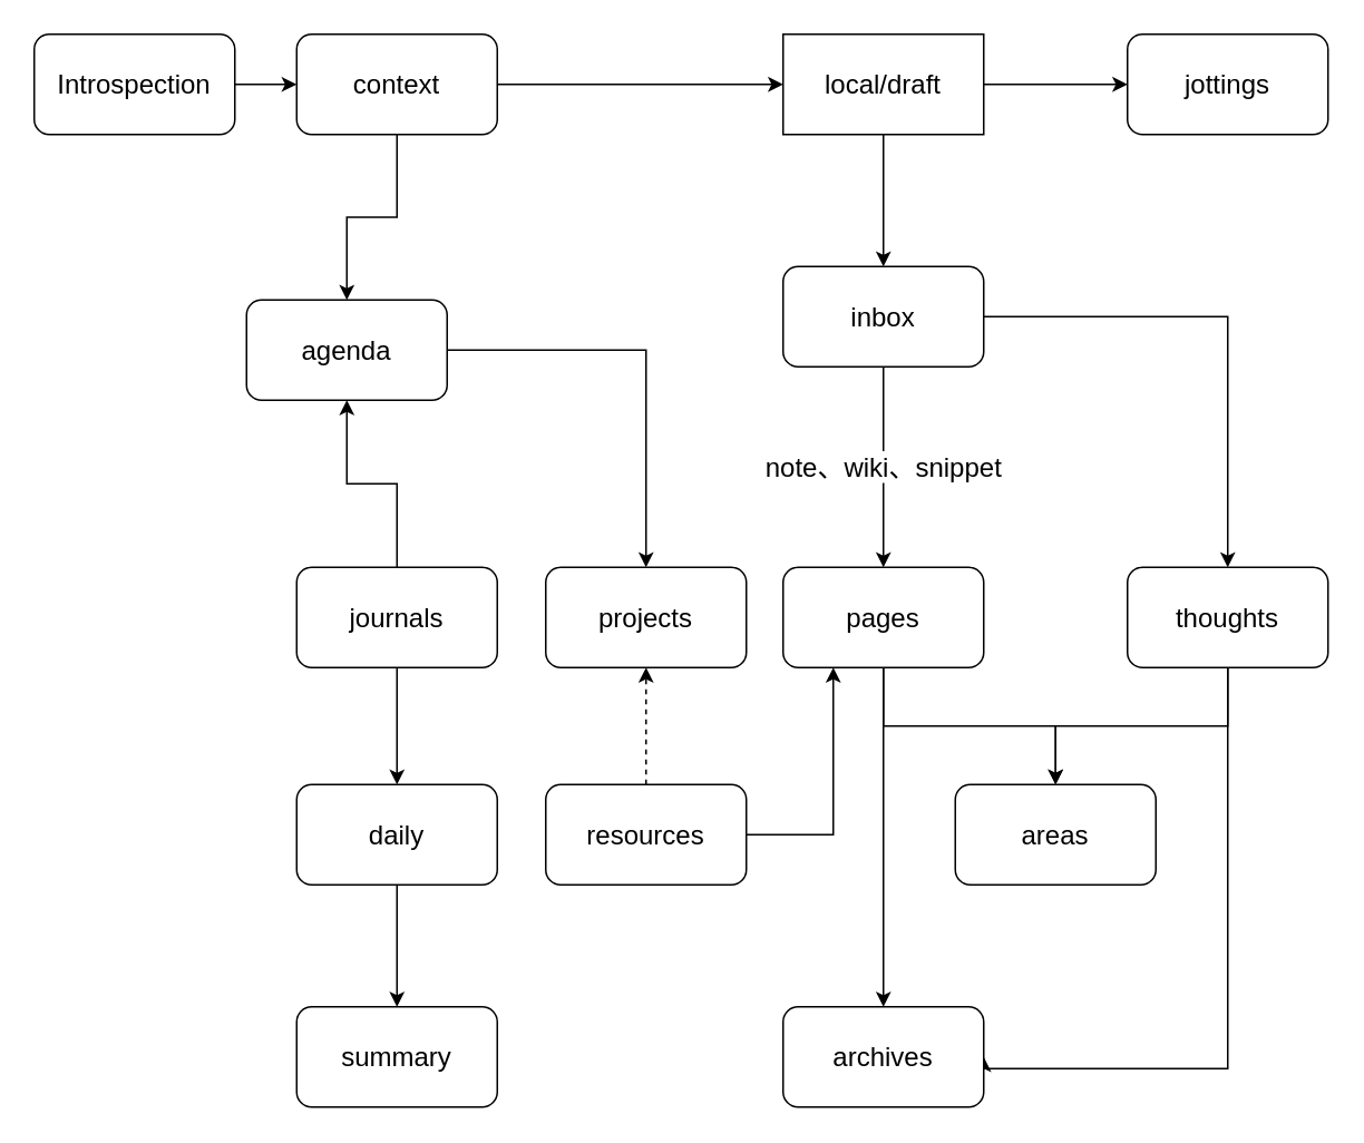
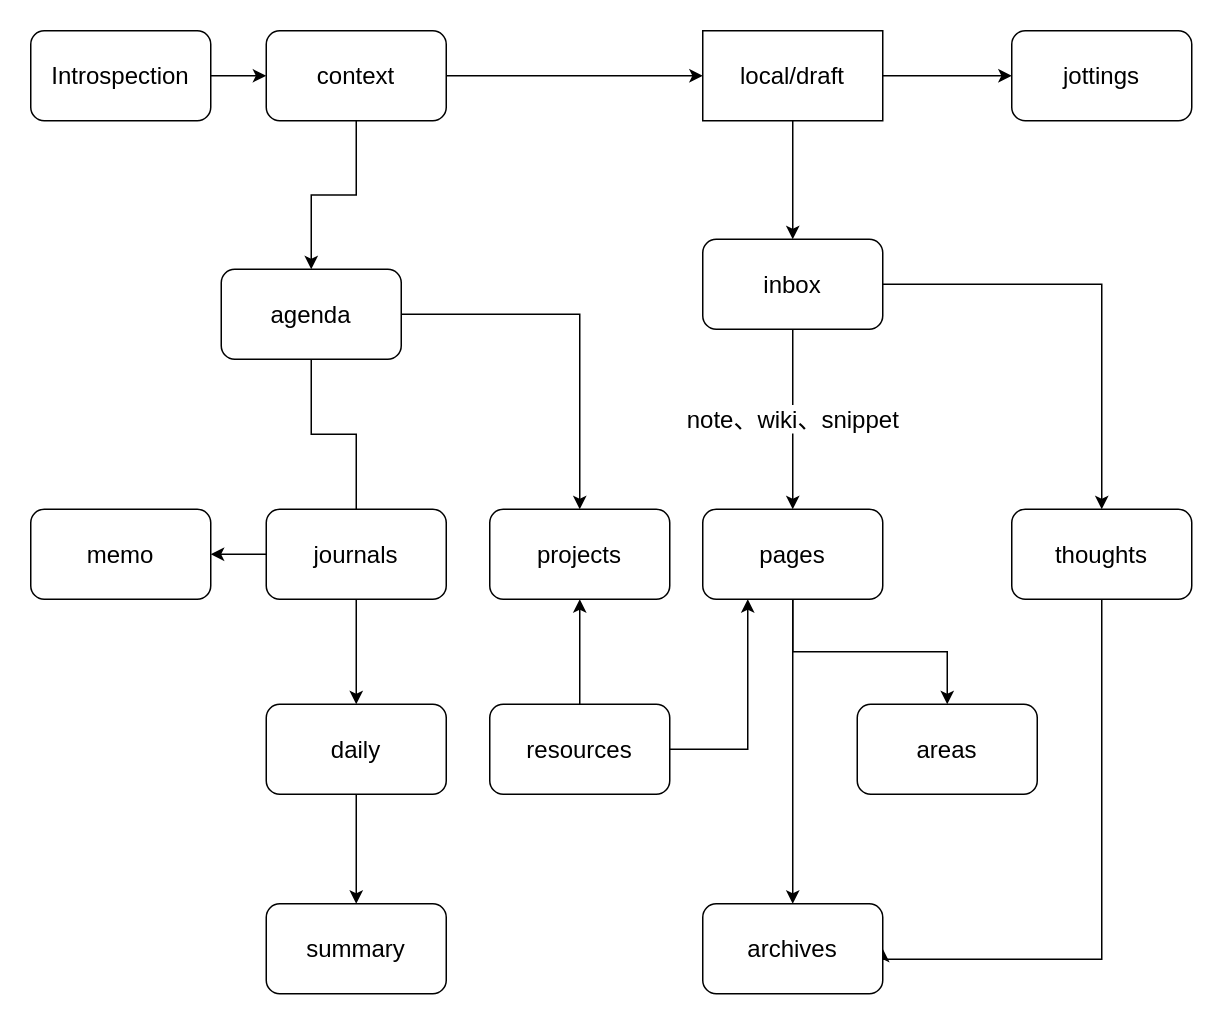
  <mxCell id="0" />
  <mxCell id="1" parent="0" />
  <mxCell id="2" style="edgeStyle=orthogonalEdgeStyle;rounded=0;orthogonalLoop=1;jettySize=auto;html=1;fontSize=16;" parent="1" source="4" target="7" edge="1"><mxGeometry relative="1" as="geometry" /></mxCell>
  <mxCell id="3" style="edgeStyle=orthogonalEdgeStyle;rounded=0;jumpStyle=none;orthogonalLoop=1;jettySize=auto;html=1;entryX=0;entryY=0.5;entryDx=0;entryDy=0;fontSize=16;" parent="1" source="4" target="19" edge="1"><mxGeometry relative="1" as="geometry" /></mxCell>
  <mxCell id="4" value="local/draft" style="whiteSpace=wrap;html=1;fontSize=16;rounded=0;" parent="1" vertex="1"><mxGeometry x="468" y="20" width="120" height="60" as="geometry" /></mxCell>
  <mxCell id="5" value="note、wiki、snippet" style="edgeStyle=orthogonalEdgeStyle;rounded=0;orthogonalLoop=1;jettySize=auto;html=1;fontSize=16;" parent="1" source="7" target="10" edge="1"><mxGeometry relative="1" as="geometry" /></mxCell>
  <mxCell id="6" style="edgeStyle=orthogonalEdgeStyle;rounded=0;jumpStyle=none;orthogonalLoop=1;jettySize=auto;html=1;entryX=0.5;entryY=0;entryDx=0;entryDy=0;fontSize=16;" parent="1" source="7" target="13" edge="1"><mxGeometry relative="1" as="geometry" /></mxCell>
  <mxCell id="7" value="inbox" style="rounded=1;whiteSpace=wrap;html=1;fontSize=16;" parent="1" vertex="1"><mxGeometry x="468" y="159" width="120" height="60" as="geometry" /></mxCell>
  <mxCell id="8" style="edgeStyle=orthogonalEdgeStyle;rounded=0;jumpStyle=none;orthogonalLoop=1;jettySize=auto;html=1;fontSize=16;" parent="1" source="10" target="18" edge="1"><mxGeometry relative="1" as="geometry" /></mxCell>
  <mxCell id="9" style="edgeStyle=orthogonalEdgeStyle;rounded=0;jumpStyle=none;orthogonalLoop=1;jettySize=auto;html=1;entryX=0.5;entryY=0;entryDx=0;entryDy=0;fontSize=16;" parent="1" source="10" target="20" edge="1"><mxGeometry relative="1" as="geometry" /></mxCell>
  <mxCell id="10" value="pages" style="rounded=1;whiteSpace=wrap;html=1;fontSize=16;" parent="1" vertex="1"><mxGeometry x="468" y="339" width="120" height="60" as="geometry" /></mxCell>
  <mxCell id="11" style="edgeStyle=orthogonalEdgeStyle;rounded=0;jumpStyle=none;orthogonalLoop=1;jettySize=auto;html=1;entryX=1;entryY=0.5;entryDx=0;entryDy=0;fontSize=16;" parent="1" source="13" target="18" edge="1"><mxGeometry relative="1" as="geometry"><Array as="points"><mxPoint x="734" y="639" /></Array></mxGeometry></mxCell>
- <mxCell id="12" style="edgeStyle=orthogonalEdgeStyle;rounded=0;jumpStyle=none;orthogonalLoop=1;jettySize=auto;html=1;entryX=0.5;entryY=0;entryDx=0;entryDy=0;fontSize=16;" parent="1" source="13" target="20" edge="1"><mxGeometry relative="1" as="geometry" /></mxCell>
  <mxCell id="13" value="thoughts" style="rounded=1;whiteSpace=wrap;html=1;fontSize=16;" parent="1" vertex="1"><mxGeometry x="674" y="339" width="120" height="60" as="geometry" /></mxCell>
  <mxCell id="14" style="edgeStyle=orthogonalEdgeStyle;rounded=0;jumpStyle=none;orthogonalLoop=1;jettySize=auto;html=1;entryX=0.5;entryY=0;entryDx=0;entryDy=0;fontSize=16;" parent="1" source="17" target="24" edge="1"><mxGeometry relative="1" as="geometry" /></mxCell>
- <mxCell id="15" style="edgeStyle=orthogonalEdgeStyle;rounded=0;jumpStyle=none;orthogonalLoop=1;jettySize=auto;html=1;entryX=0.5;entryY=1;entryDx=0;entryDy=0;fontSize=16;" parent="1" source="17" target="22" edge="1"><mxGeometry relative="1" as="geometry" /></mxCell>
+ <mxCell id="15" style="edgeStyle=orthogonalEdgeStyle;rounded=0;jumpStyle=none;orthogonalLoop=1;jettySize=auto;html=1;entryX=0.5;entryY=1;entryDx=0;entryDy=0;fontSize=16;endArrow=none;" parent="1" source="17" target="22" edge="1"><mxGeometry relative="1" as="geometry" /></mxCell>
+ <mxCell id="16" style="edgeStyle=orthogonalEdgeStyle;rounded=0;jumpStyle=none;orthogonalLoop=1;jettySize=auto;html=1;entryX=1;entryY=0.5;entryDx=0;entryDy=0;fontSize=16;" parent="1" source="17" target="25" edge="1"><mxGeometry relative="1" as="geometry" /></mxCell>
  <mxCell id="17" value="journals" style="rounded=1;whiteSpace=wrap;html=1;fontSize=16;" parent="1" vertex="1"><mxGeometry x="177" y="339" width="120" height="60" as="geometry" /></mxCell>
  <mxCell id="18" value="archives" style="rounded=1;whiteSpace=wrap;html=1;fontSize=16;" parent="1" vertex="1"><mxGeometry x="468" y="602" width="120" height="60" as="geometry" /></mxCell>
  <mxCell id="19" value="jottings" style="rounded=1;whiteSpace=wrap;html=1;fontSize=16;" parent="1" vertex="1"><mxGeometry x="674" y="20" width="120" height="60" as="geometry" /></mxCell>
  <mxCell id="20" value="areas" style="rounded=1;whiteSpace=wrap;html=1;fontSize=16;" parent="1" vertex="1"><mxGeometry x="571" y="469" width="120" height="60" as="geometry" /></mxCell>
  <mxCell id="21" style="edgeStyle=orthogonalEdgeStyle;rounded=0;orthogonalLoop=1;jettySize=auto;html=1;entryX=0.5;entryY=0;entryDx=0;entryDy=0;" edge="1" parent="1" source="22" target="35"><mxGeometry relative="1" as="geometry" /></mxCell>
  <mxCell id="22" value="agenda" style="rounded=1;whiteSpace=wrap;html=1;fontSize=16;" parent="1" vertex="1"><mxGeometry x="147" y="179" width="120" height="60" as="geometry" /></mxCell>
  <mxCell id="23" style="edgeStyle=orthogonalEdgeStyle;rounded=0;jumpStyle=none;orthogonalLoop=1;jettySize=auto;html=1;entryX=0.5;entryY=0;entryDx=0;entryDy=0;fontSize=16;" parent="1" source="24" target="26" edge="1"><mxGeometry relative="1" as="geometry" /></mxCell>
  <mxCell id="24" value="daily" style="rounded=1;whiteSpace=wrap;html=1;fontSize=16;" parent="1" vertex="1"><mxGeometry x="177" y="469" width="120" height="60" as="geometry" /></mxCell>
+ <mxCell id="25" value="memo" style="rounded=1;whiteSpace=wrap;html=1;fontSize=16;" parent="1" vertex="1"><mxGeometry x="20" y="339" width="120" height="60" as="geometry" /></mxCell>
  <mxCell id="26" value="summary" style="rounded=1;whiteSpace=wrap;html=1;fontSize=16;" parent="1" vertex="1"><mxGeometry x="177" y="602" width="120" height="60" as="geometry" /></mxCell>
  <mxCell id="27" style="edgeStyle=orthogonalEdgeStyle;rounded=0;jumpStyle=none;orthogonalLoop=1;jettySize=auto;html=1;entryX=0.5;entryY=0;entryDx=0;entryDy=0;fontSize=16;" parent="1" source="29" target="22" edge="1"><mxGeometry relative="1" as="geometry" /></mxCell>
  <mxCell id="28" style="edgeStyle=orthogonalEdgeStyle;rounded=0;jumpStyle=none;orthogonalLoop=1;jettySize=auto;html=1;entryX=0;entryY=0.5;entryDx=0;entryDy=0;fontSize=16;" parent="1" source="29" target="4" edge="1"><mxGeometry relative="1" as="geometry" /></mxCell>
  <mxCell id="29" value="context" style="rounded=1;whiteSpace=wrap;html=1;fontSize=16;" parent="1" vertex="1"><mxGeometry x="177" y="20" width="120" height="60" as="geometry" /></mxCell>
  <mxCell id="30" style="edgeStyle=orthogonalEdgeStyle;rounded=0;jumpStyle=none;orthogonalLoop=1;jettySize=auto;html=1;entryX=0;entryY=0.5;entryDx=0;entryDy=0;fontSize=16;" parent="1" source="31" target="29" edge="1"><mxGeometry relative="1" as="geometry" /></mxCell>
  <mxCell id="31" value="Introspection" style="rounded=1;whiteSpace=wrap;html=1;fontSize=16;" parent="1" vertex="1"><mxGeometry x="20" y="20" width="120" height="60" as="geometry" /></mxCell>
- <mxCell id="32" style="edgeStyle=orthogonalEdgeStyle;rounded=0;orthogonalLoop=1;jettySize=auto;html=1;entryX=0.5;entryY=1;entryDx=0;entryDy=0;dashed=1;" parent="1" source="34" target="35" edge="1"><mxGeometry relative="1" as="geometry" /></mxCell>
+ <mxCell id="32" style="edgeStyle=orthogonalEdgeStyle;rounded=0;orthogonalLoop=1;jettySize=auto;html=1;entryX=0.5;entryY=1;entryDx=0;entryDy=0;" parent="1" source="34" target="35" edge="1"><mxGeometry relative="1" as="geometry" /></mxCell>
  <mxCell id="33" style="edgeStyle=orthogonalEdgeStyle;rounded=0;orthogonalLoop=1;jettySize=auto;html=1;entryX=0.25;entryY=1;entryDx=0;entryDy=0;" parent="1" source="34" target="10" edge="1"><mxGeometry relative="1" as="geometry" /></mxCell>
  <mxCell id="34" value="resources" style="rounded=1;whiteSpace=wrap;html=1;fontSize=16;" parent="1" vertex="1"><mxGeometry x="326" y="469" width="120" height="60" as="geometry" /></mxCell>
  <mxCell id="35" value="projects" style="rounded=1;whiteSpace=wrap;html=1;fontSize=16;" parent="1" vertex="1"><mxGeometry x="326" y="339" width="120" height="60" as="geometry" /></mxCell>
